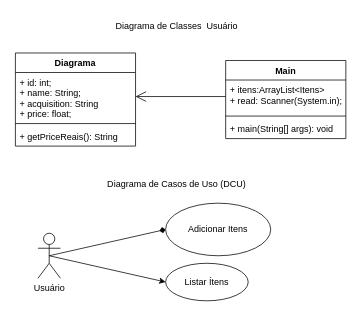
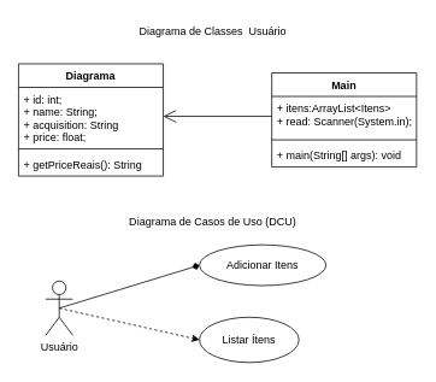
  <mxCell id="0" />
  <mxCell id="1" parent="0" />
  <mxCell id="2" value="Diagrama de Classes&amp;nbsp; Usuário" style="text;html=1;strokeColor=none;fillColor=none;align=center;verticalAlign=middle;whiteSpace=wrap;rounded=0;" vertex="1" parent="1"><mxGeometry x="100" y="20" width="270" height="30" as="geometry" /></mxCell>
  <mxCell id="3" value="Diagrama" style="swimlane;fontStyle=1;align=center;verticalAlign=top;childLayout=stackLayout;horizontal=1;startSize=26;horizontalStack=0;resizeParent=1;resizeParentMax=0;resizeLast=0;collapsible=1;marginBottom=0;" vertex="1" parent="1"><mxGeometry x="20" y="70" width="160" height="124" as="geometry" /></mxCell>
  <mxCell id="4" value="+ id: int;&#10;+ name: String;&#10;+ acquisition: String&#10;+ price: float;" style="text;strokeColor=none;fillColor=none;align=left;verticalAlign=top;spacingLeft=4;spacingRight=4;overflow=hidden;rotatable=0;points=[[0,0.5],[1,0.5]];portConstraint=eastwest;" vertex="1" parent="3"><mxGeometry y="26" width="160" height="64" as="geometry" /></mxCell>
  <mxCell id="5" value="" style="line;strokeWidth=1;fillColor=none;align=left;verticalAlign=middle;spacingTop=-1;spacingLeft=3;spacingRight=3;rotatable=0;labelPosition=right;points=[];portConstraint=eastwest;" vertex="1" parent="3"><mxGeometry y="90" width="160" height="8" as="geometry" /></mxCell>
  <mxCell id="6" value="+ getPriceReais(): String" style="text;strokeColor=none;fillColor=none;align=left;verticalAlign=top;spacingLeft=4;spacingRight=4;overflow=hidden;rotatable=0;points=[[0,0.5],[1,0.5]];portConstraint=eastwest;" vertex="1" parent="3"><mxGeometry y="98" width="160" height="26" as="geometry" /></mxCell>
  <mxCell id="7" value="Main" style="swimlane;fontStyle=1;align=center;verticalAlign=top;childLayout=stackLayout;horizontal=1;startSize=26;horizontalStack=0;resizeParent=1;resizeParentMax=0;resizeLast=0;collapsible=1;marginBottom=0;" vertex="1" parent="1"><mxGeometry x="300" y="80" width="160" height="104" as="geometry" /></mxCell>
  <mxCell id="8" value="+ itens:ArrayList&lt;Itens&gt;&#10;+ read: Scanner(System.in);" style="text;strokeColor=none;fillColor=none;align=left;verticalAlign=top;spacingLeft=4;spacingRight=4;overflow=hidden;rotatable=0;points=[[0,0.5],[1,0.5]];portConstraint=eastwest;" vertex="1" parent="7"><mxGeometry y="26" width="160" height="44" as="geometry" /></mxCell>
  <mxCell id="9" value="" style="line;strokeWidth=1;fillColor=none;align=left;verticalAlign=middle;spacingTop=-1;spacingLeft=3;spacingRight=3;rotatable=0;labelPosition=right;points=[];portConstraint=eastwest;" vertex="1" parent="7"><mxGeometry y="70" width="160" height="8" as="geometry" /></mxCell>
  <mxCell id="10" value="+ main(String[] args): void" style="text;strokeColor=none;fillColor=none;align=left;verticalAlign=top;spacingLeft=4;spacingRight=4;overflow=hidden;rotatable=0;points=[[0,0.5],[1,0.5]];portConstraint=eastwest;" vertex="1" parent="7"><mxGeometry y="78" width="160" height="26" as="geometry" /></mxCell>
  <mxCell id="11" value="" style="endArrow=open;endFill=1;endSize=12;html=1;exitX=0;exitY=0.5;exitDx=0;exitDy=0;entryX=1;entryY=0.5;entryDx=0;entryDy=0;" edge="1" parent="1" source="8" target="4"><mxGeometry width="160" relative="1" as="geometry"><mxPoint x="70" y="230" as="sourcePoint" /><mxPoint x="230" y="230" as="targetPoint" /></mxGeometry></mxCell>
  <mxCell id="12" value="Diagrama de Casos de Uso (DCU)" style="text;html=1;strokeColor=none;fillColor=none;align=center;verticalAlign=middle;whiteSpace=wrap;rounded=0;" vertex="1" parent="1"><mxGeometry x="100" y="230" width="270" height="30" as="geometry" /></mxCell>
  <mxCell id="13" style="rounded=0;orthogonalLoop=1;jettySize=auto;html=1;exitX=0.5;exitY=0.5;exitDx=0;exitDy=0;exitPerimeter=0;entryX=0;entryY=0.5;entryDx=0;entryDy=0;endArrow=diamond;" edge="1" parent="1" source="15" target="16"><mxGeometry relative="1" as="geometry"><mxPoint x="90" y="320" as="targetPoint" /></mxGeometry></mxCell>
- <mxCell id="14" style="edgeStyle=none;rounded=0;orthogonalLoop=1;jettySize=auto;html=1;exitX=0.5;exitY=0.5;exitDx=0;exitDy=0;exitPerimeter=0;entryX=0;entryY=0.5;entryDx=0;entryDy=0;" edge="1" parent="1" source="15" target="17"><mxGeometry relative="1" as="geometry" /></mxCell>
+ <mxCell id="14" style="edgeStyle=none;rounded=0;orthogonalLoop=1;jettySize=auto;html=1;exitX=0.5;exitY=0.5;exitDx=0;exitDy=0;exitPerimeter=0;entryX=0;entryY=0.5;entryDx=0;entryDy=0;dashed=1;" edge="1" parent="1" source="15" target="17"><mxGeometry relative="1" as="geometry" /></mxCell>
  <mxCell id="15" value="Usuário" style="shape=umlActor;verticalLabelPosition=bottom;verticalAlign=top;html=1;" vertex="1" parent="1"><mxGeometry x="50" y="310" width="30" height="60" as="geometry" /></mxCell>
- <mxCell id="16" value="Adicionar Itens" style="ellipse;whiteSpace=wrap;html=1;" vertex="1" parent="1"><mxGeometry x="220" y="270" width="140" height="70" as="geometry" /></mxCell>
+ <mxCell id="16" value="Adicionar Itens" style="ellipse;whiteSpace=wrap;html=1;" vertex="1" parent="1"><mxGeometry x="220" y="270" width="140" height="45" as="geometry" /></mxCell>
  <mxCell id="17" value="Listar Ítens" style="ellipse;whiteSpace=wrap;html=1;" vertex="1" parent="1"><mxGeometry x="220" y="350" width="110" height="50" as="geometry" /></mxCell>
